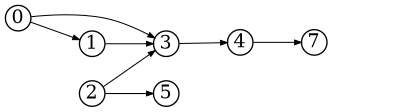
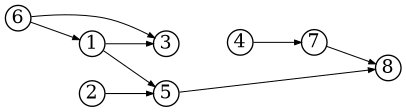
  digraph {
    fontname="DejaVu Serif"
    rankdir=LR
    node [fixedsize=true fontname="DejaVu Serif" shape=circle]
    edge [arrowsize=0.5 fontname="DejaVu Serif" penwidth=0.75]
    7 [width=.26]
+   8 [width=.26]
    5 [width=.26]
    4 [width=.26]
    3 [width=.26]
    2 [width=.26]
    1 [width=.26]
-   0 [width=.26]
+   0 [width=.26 label=6]
+   7 -> 8
+   5 -> 8
    4 -> 7
-   3 -> 4
    2 -> 5
-   2 -> 3
+   1 -> 5
    1 -> 3
    0 -> 3
    0 -> 1
  }
